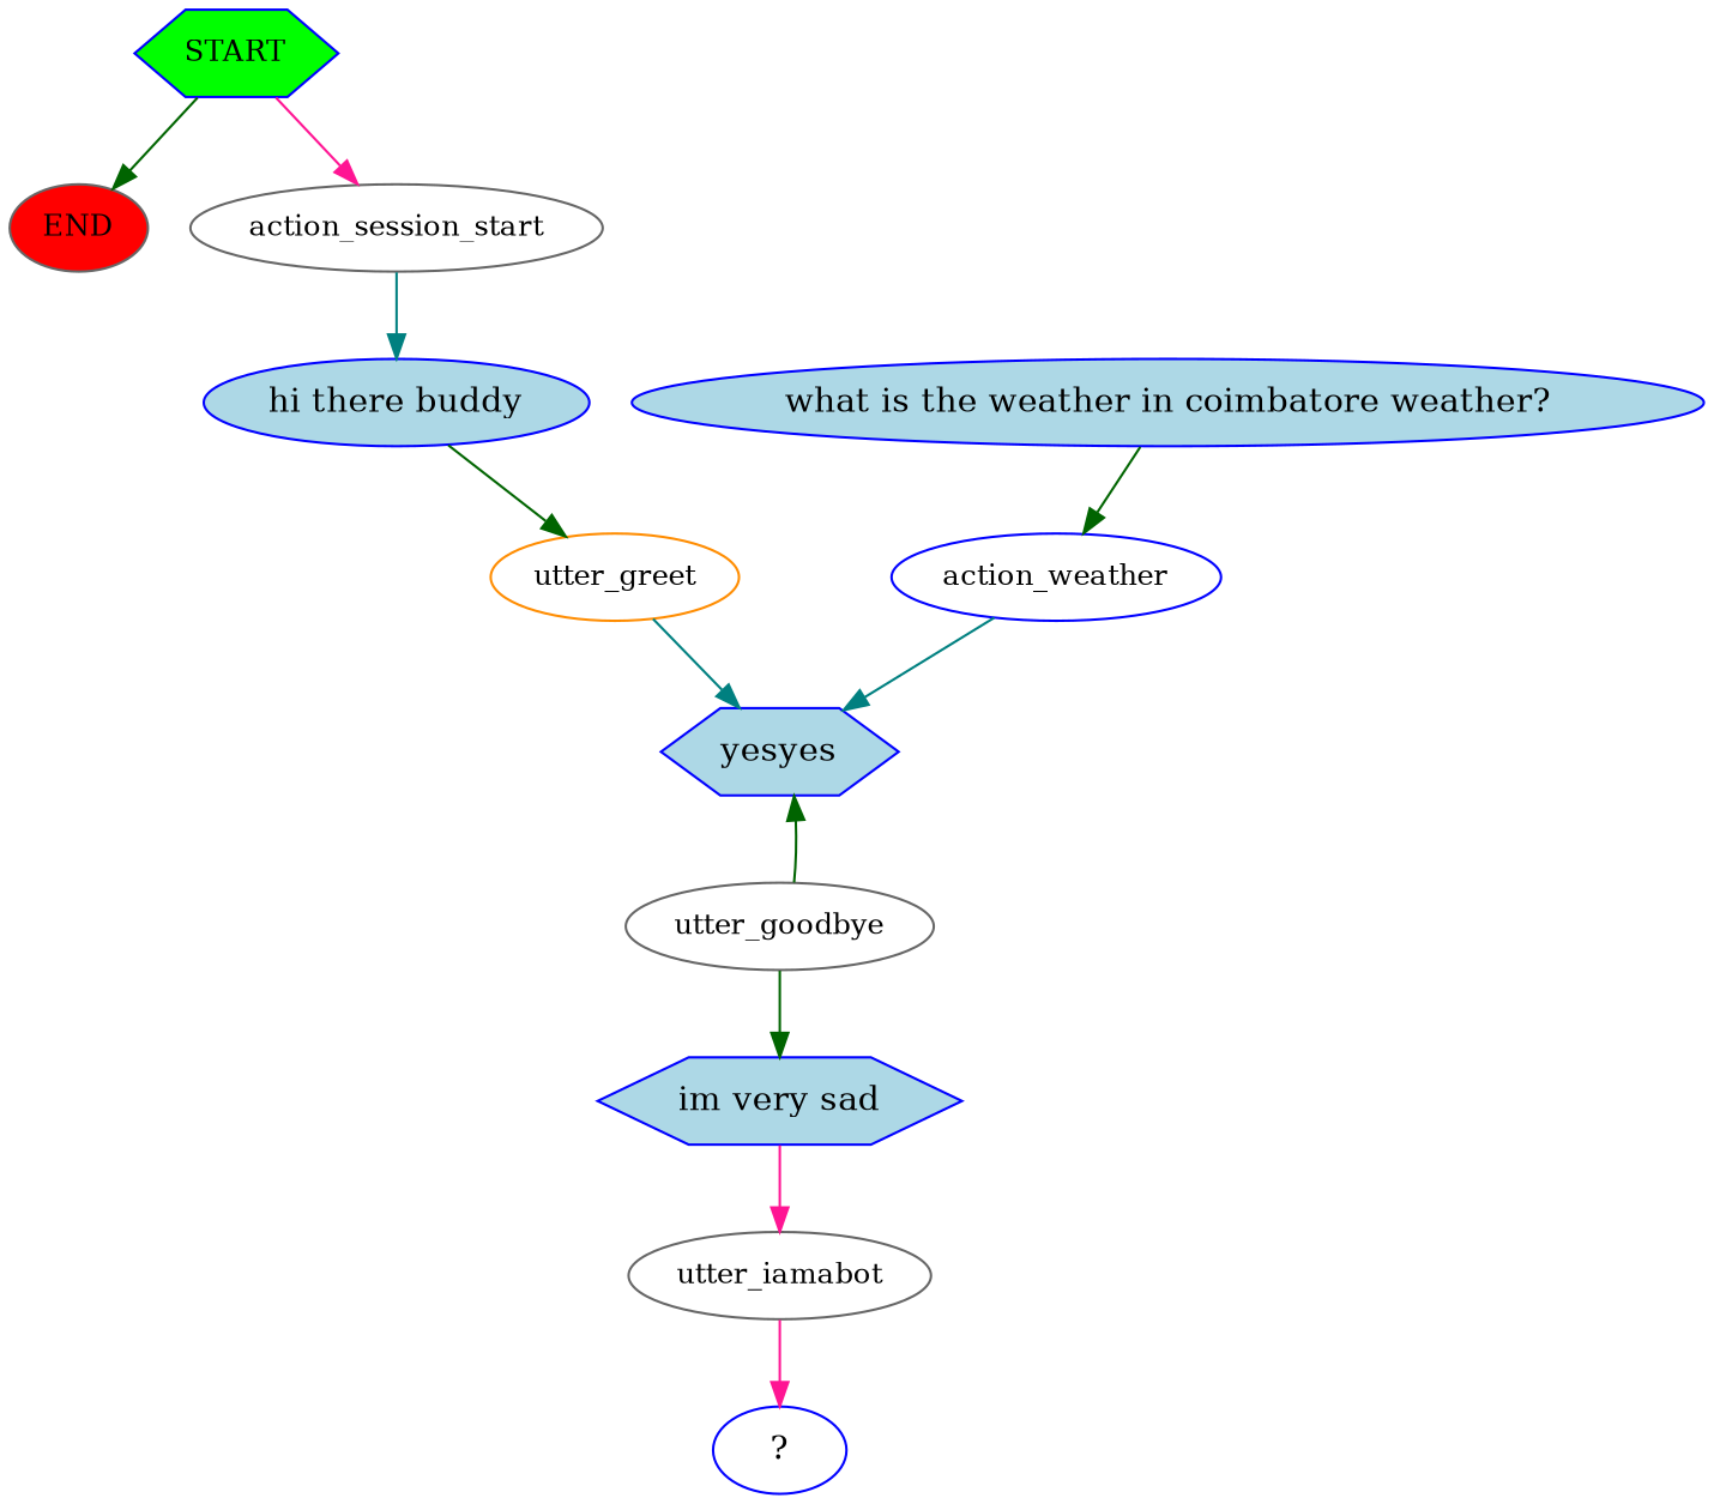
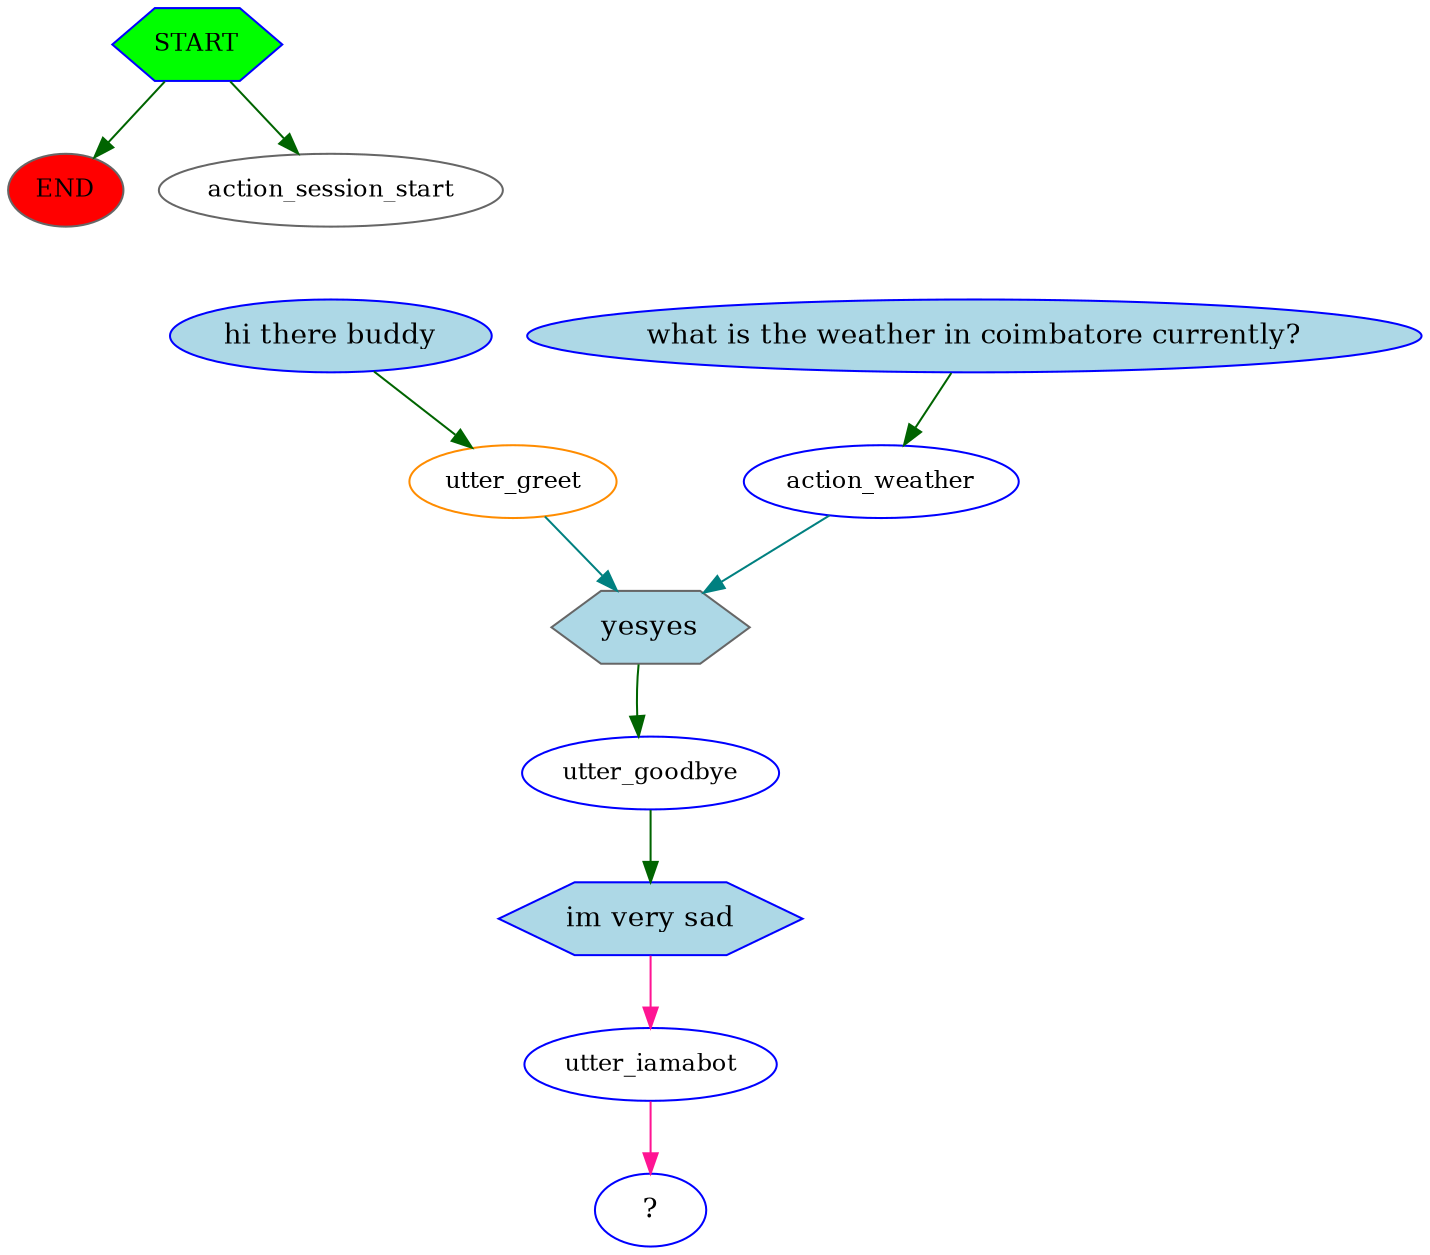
  digraph {
    node [color=blue fontsize=12 shape=ellipse]
    edge [color=darkgreen]
    n1 [fillcolor=green label=START shape=hexagon style=filled]
    n2 [color=gray40 fillcolor=red label=END style=filled]
    n3 [color=gray40 label=action_session_start]
    n4 [fillcolor=lightblue label="hi there buddy" style=filled fontsize=""]
    n5 [color=darkorange label=utter_greet]
-   n6 [fillcolor=lightblue label=yesyes shape=hexagon style=filled fontsize=""]
-   n7 [fillcolor=lightblue label="what is the weather in coimbatore weather?" style=filled fontsize=""]
+   n6 [color=gray40 fillcolor=lightblue label=yesyes shape=hexagon style=filled fontsize=""]
+   n7 [fillcolor=lightblue label="what is the weather in coimbatore currently?" style=filled fontsize=""]
    n8 [label=action_weather]
-   n9 [color=gray40 label=utter_goodbye]
+   n9 [label=utter_goodbye]
    n10 [fillcolor=lightblue label="im very sad" shape=hexagon style=filled fontsize=""]
-   n11 [color=gray40 label=utter_iamabot]
+   n11 [label=utter_iamabot]
    n12 [label="  ?  " fontsize=""]
    n1 -> n2
-   n1 -> n3 [color=deeppink]
-   n3 -> n4 [color=teal]
+   n1 -> n3
    n4 -> n5
    n5 -> n6 [color=teal]
-   n9 -> n6
+   n6 -> n9
    n7 -> n8
    n8 -> n6 [color=teal]
    n9 -> n10
    n10 -> n11 [color=deeppink]
    n11 -> n12 [color=deeppink]
  }
